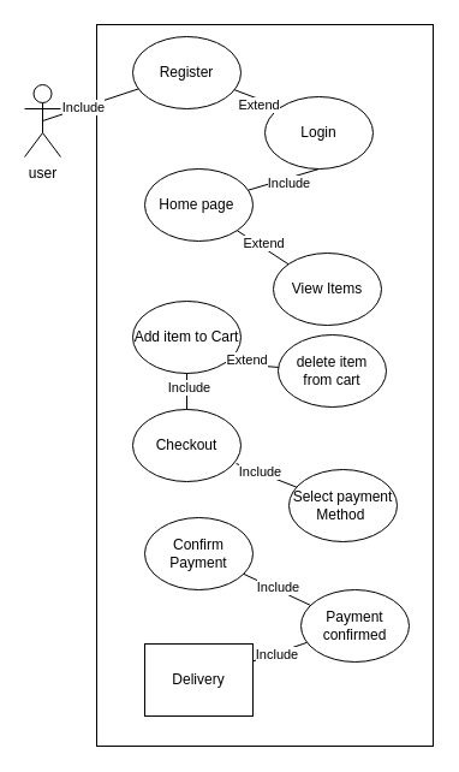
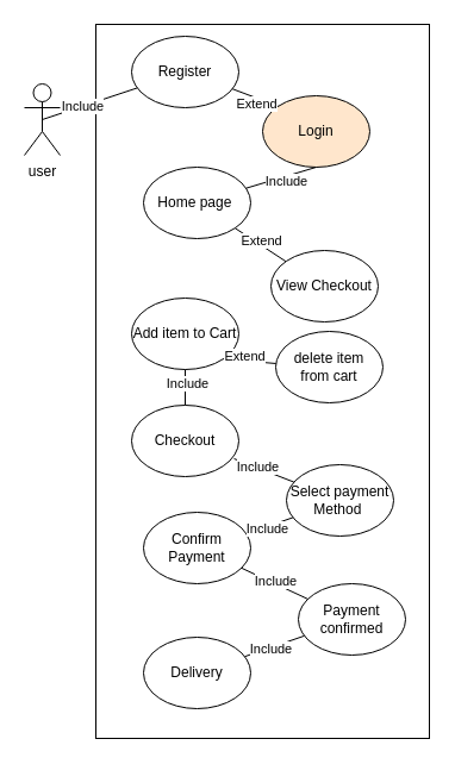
  <mxCell id="0" />
  <mxCell id="1" parent="0" />
  <mxCell id="2" value="user" style="shape=umlActor;verticalLabelPosition=bottom;verticalAlign=top;html=1;outlineConnect=0;" parent="1" vertex="1"><mxGeometry x="20" y="70" width="30" height="60" as="geometry" /></mxCell>
  <mxCell id="3" value="" style="rounded=0;whiteSpace=wrap;html=1;direction=south;" parent="1" vertex="1"><mxGeometry x="80" y="20" width="280" height="600" as="geometry" /></mxCell>
- <mxCell id="4" value="Login" style="ellipse;whiteSpace=wrap;html=1;" parent="1" vertex="1"><mxGeometry x="220" y="80" width="90" height="60" as="geometry" /></mxCell>
+ <mxCell id="4" value="Login" style="ellipse;whiteSpace=wrap;html=1;fillColor=#ffe6cc;" parent="1" vertex="1"><mxGeometry x="220" y="80" width="90" height="60" as="geometry" /></mxCell>
  <mxCell id="5" value="Register" style="ellipse;whiteSpace=wrap;html=1;" parent="1" vertex="1"><mxGeometry x="110" y="30" width="90" height="60" as="geometry" /></mxCell>
  <mxCell id="6" value="" style="endArrow=none;html=1;rounded=0;exitX=0.5;exitY=0.5;exitDx=0;exitDy=0;exitPerimeter=0;" parent="1" source="2" target="5" edge="1"><mxGeometry width="50" height="50" relative="1" as="geometry"><mxPoint x="230" y="250" as="sourcePoint" /><mxPoint x="280" y="200" as="targetPoint" /></mxGeometry></mxCell>
  <mxCell id="7" value="Include" style="edgeLabel;html=1;align=center;verticalAlign=middle;resizable=0;points=[];" parent="6" vertex="1" connectable="0"><mxGeometry x="-0.156" relative="1" as="geometry"><mxPoint as="offset" /></mxGeometry></mxCell>
  <mxCell id="8" value="" style="endArrow=none;html=1;rounded=0;entryX=0;entryY=0;entryDx=0;entryDy=0;" parent="1" source="5" target="4" edge="1"><mxGeometry width="50" height="50" relative="1" as="geometry"><mxPoint x="230" y="220" as="sourcePoint" /><mxPoint x="280" y="170" as="targetPoint" /></mxGeometry></mxCell>
  <mxCell id="9" value="Extend" style="edgeLabel;html=1;align=center;verticalAlign=middle;resizable=0;points=[];" parent="8" vertex="1" connectable="0"><mxGeometry x="0.137" y="-4" relative="1" as="geometry"><mxPoint as="offset" /></mxGeometry></mxCell>
  <mxCell id="10" value="Home page&amp;nbsp;" style="ellipse;whiteSpace=wrap;html=1;" parent="1" vertex="1"><mxGeometry x="120" y="140" width="90" height="60" as="geometry" /></mxCell>
  <mxCell id="11" value="" style="endArrow=none;html=1;rounded=0;entryX=0.5;entryY=1;entryDx=0;entryDy=0;" parent="1" source="10" target="4" edge="1"><mxGeometry width="50" height="50" relative="1" as="geometry"><mxPoint x="230" y="220" as="sourcePoint" /><mxPoint x="280" y="170" as="targetPoint" /></mxGeometry></mxCell>
  <mxCell id="12" value="Include" style="edgeLabel;html=1;align=center;verticalAlign=middle;resizable=0;points=[];" parent="11" vertex="1" connectable="0"><mxGeometry x="0.106" y="-4" relative="1" as="geometry"><mxPoint as="offset" /></mxGeometry></mxCell>
- <mxCell id="13" value="View Items" style="ellipse;whiteSpace=wrap;html=1;" parent="1" vertex="1"><mxGeometry x="227" y="210" width="90" height="60" as="geometry" /></mxCell>
+ <mxCell id="13" value="View Checkout" style="ellipse;whiteSpace=wrap;html=1;" parent="1" vertex="1"><mxGeometry x="227" y="210" width="90" height="60" as="geometry" /></mxCell>
  <mxCell id="14" value="" style="endArrow=none;html=1;rounded=0;entryX=1;entryY=1;entryDx=0;entryDy=0;" parent="1" source="13" target="10" edge="1"><mxGeometry width="50" height="50" relative="1" as="geometry"><mxPoint x="230" y="220" as="sourcePoint" /><mxPoint x="280" y="170" as="targetPoint" /></mxGeometry></mxCell>
  <mxCell id="15" value="Extend" style="edgeLabel;html=1;align=center;verticalAlign=middle;resizable=0;points=[];" parent="14" vertex="1" connectable="0"><mxGeometry x="0.051" y="-3" relative="1" as="geometry"><mxPoint as="offset" /></mxGeometry></mxCell>
  <mxCell id="16" value="Add item to Cart" style="ellipse;whiteSpace=wrap;html=1;" parent="1" vertex="1"><mxGeometry x="110" y="250" width="90" height="60" as="geometry" /></mxCell>
  <mxCell id="17" value="Checkout" style="ellipse;whiteSpace=wrap;html=1;" parent="1" vertex="1"><mxGeometry x="110" y="340" width="90" height="60" as="geometry" /></mxCell>
  <mxCell id="18" value="delete item&lt;div&gt;from cart&lt;/div&gt;" style="ellipse;whiteSpace=wrap;html=1;" parent="1" vertex="1"><mxGeometry x="231" y="278" width="90" height="60" as="geometry" /></mxCell>
  <mxCell id="19" value="" style="endArrow=none;html=1;rounded=0;exitX=1;exitY=1;exitDx=0;exitDy=0;" parent="1" source="16" target="18" edge="1"><mxGeometry width="50" height="50" relative="1" as="geometry"><mxPoint x="230" y="370" as="sourcePoint" /><mxPoint x="280" y="320" as="targetPoint" /></mxGeometry></mxCell>
  <mxCell id="20" value="Extend" style="edgeLabel;html=1;align=center;verticalAlign=middle;resizable=0;points=[];" parent="19" vertex="1" connectable="0"><mxGeometry x="-0.251" y="4" relative="1" as="geometry"><mxPoint as="offset" /></mxGeometry></mxCell>
  <mxCell id="21" value="" style="endArrow=none;html=1;rounded=0;" parent="1" source="16" target="17" edge="1"><mxGeometry width="50" height="50" relative="1" as="geometry"><mxPoint x="230" y="270" as="sourcePoint" /><mxPoint x="280" y="220" as="targetPoint" /></mxGeometry></mxCell>
  <mxCell id="22" value="Include" style="edgeLabel;html=1;align=center;verticalAlign=middle;resizable=0;points=[];" parent="21" vertex="1" connectable="0"><mxGeometry x="-0.261" y="1" relative="1" as="geometry"><mxPoint as="offset" /></mxGeometry></mxCell>
  <mxCell id="23" value="Select payment Method&amp;nbsp;" style="ellipse;whiteSpace=wrap;html=1;" parent="1" vertex="1"><mxGeometry x="240" y="390" width="90" height="60" as="geometry" /></mxCell>
  <mxCell id="24" value="" style="endArrow=none;html=1;rounded=0;exitX=0.956;exitY=0.75;exitDx=0;exitDy=0;exitPerimeter=0;" parent="1" source="17" target="23" edge="1"><mxGeometry width="50" height="50" relative="1" as="geometry"><mxPoint x="230" y="270" as="sourcePoint" /><mxPoint x="280" y="220" as="targetPoint" /></mxGeometry></mxCell>
  <mxCell id="25" value="Include" style="edgeLabel;html=1;align=center;verticalAlign=middle;resizable=0;points=[];" parent="24" vertex="1" connectable="0"><mxGeometry x="-0.228" y="1" relative="1" as="geometry"><mxPoint as="offset" /></mxGeometry></mxCell>
  <mxCell id="26" value="Confirm Payment" style="ellipse;whiteSpace=wrap;html=1;" parent="1" vertex="1"><mxGeometry x="120" y="430" width="90" height="60" as="geometry" /></mxCell>
+ <mxCell id="27" value="" style="endArrow=none;html=1;rounded=0;exitX=0.967;exitY=0.3;exitDx=0;exitDy=0;exitPerimeter=0;" parent="1" source="26" target="23" edge="1"><mxGeometry width="50" height="50" relative="1" as="geometry"><mxPoint x="230" y="450" as="sourcePoint" /><mxPoint x="280" y="400" as="targetPoint" /></mxGeometry></mxCell>
+ <mxCell id="28" value="Include" style="edgeLabel;html=1;align=center;verticalAlign=middle;resizable=0;points=[];" parent="27" vertex="1" connectable="0"><mxGeometry x="-0.143" y="-1" relative="1" as="geometry"><mxPoint as="offset" /></mxGeometry></mxCell>
  <mxCell id="29" value="Payment confirmed" style="ellipse;whiteSpace=wrap;html=1;" parent="1" vertex="1"><mxGeometry x="250" y="490" width="90" height="60" as="geometry" /></mxCell>
  <mxCell id="30" value="" style="endArrow=none;html=1;rounded=0;" parent="1" source="26" target="29" edge="1"><mxGeometry width="50" height="50" relative="1" as="geometry"><mxPoint x="230" y="550" as="sourcePoint" /><mxPoint x="280" y="500" as="targetPoint" /></mxGeometry></mxCell>
  <mxCell id="31" value="Include" style="edgeLabel;html=1;align=center;verticalAlign=middle;resizable=0;points=[];" parent="30" vertex="1" connectable="0"><mxGeometry x="-0.03" y="2" relative="1" as="geometry"><mxPoint as="offset" /></mxGeometry></mxCell>
- <mxCell id="32" value="Delivery" style="whiteSpace=wrap;html=1;rounded=0;" parent="1" vertex="1"><mxGeometry x="120" y="535" width="90" height="60" as="geometry" /></mxCell>
+ <mxCell id="32" value="Delivery" style="ellipse;whiteSpace=wrap;html=1;" parent="1" vertex="1"><mxGeometry x="120" y="535" width="90" height="60" as="geometry" /></mxCell>
  <mxCell id="33" value="" style="endArrow=none;html=1;rounded=0;" parent="1" source="32" target="29" edge="1"><mxGeometry width="50" height="50" relative="1" as="geometry"><mxPoint x="230" y="550" as="sourcePoint" /><mxPoint x="280" y="500" as="targetPoint" /></mxGeometry></mxCell>
  <mxCell id="34" value="Include" style="edgeLabel;html=1;align=center;verticalAlign=middle;resizable=0;points=[];" parent="33" vertex="1" connectable="0"><mxGeometry x="-0.169" y="-1" relative="1" as="geometry"><mxPoint as="offset" /></mxGeometry></mxCell>
